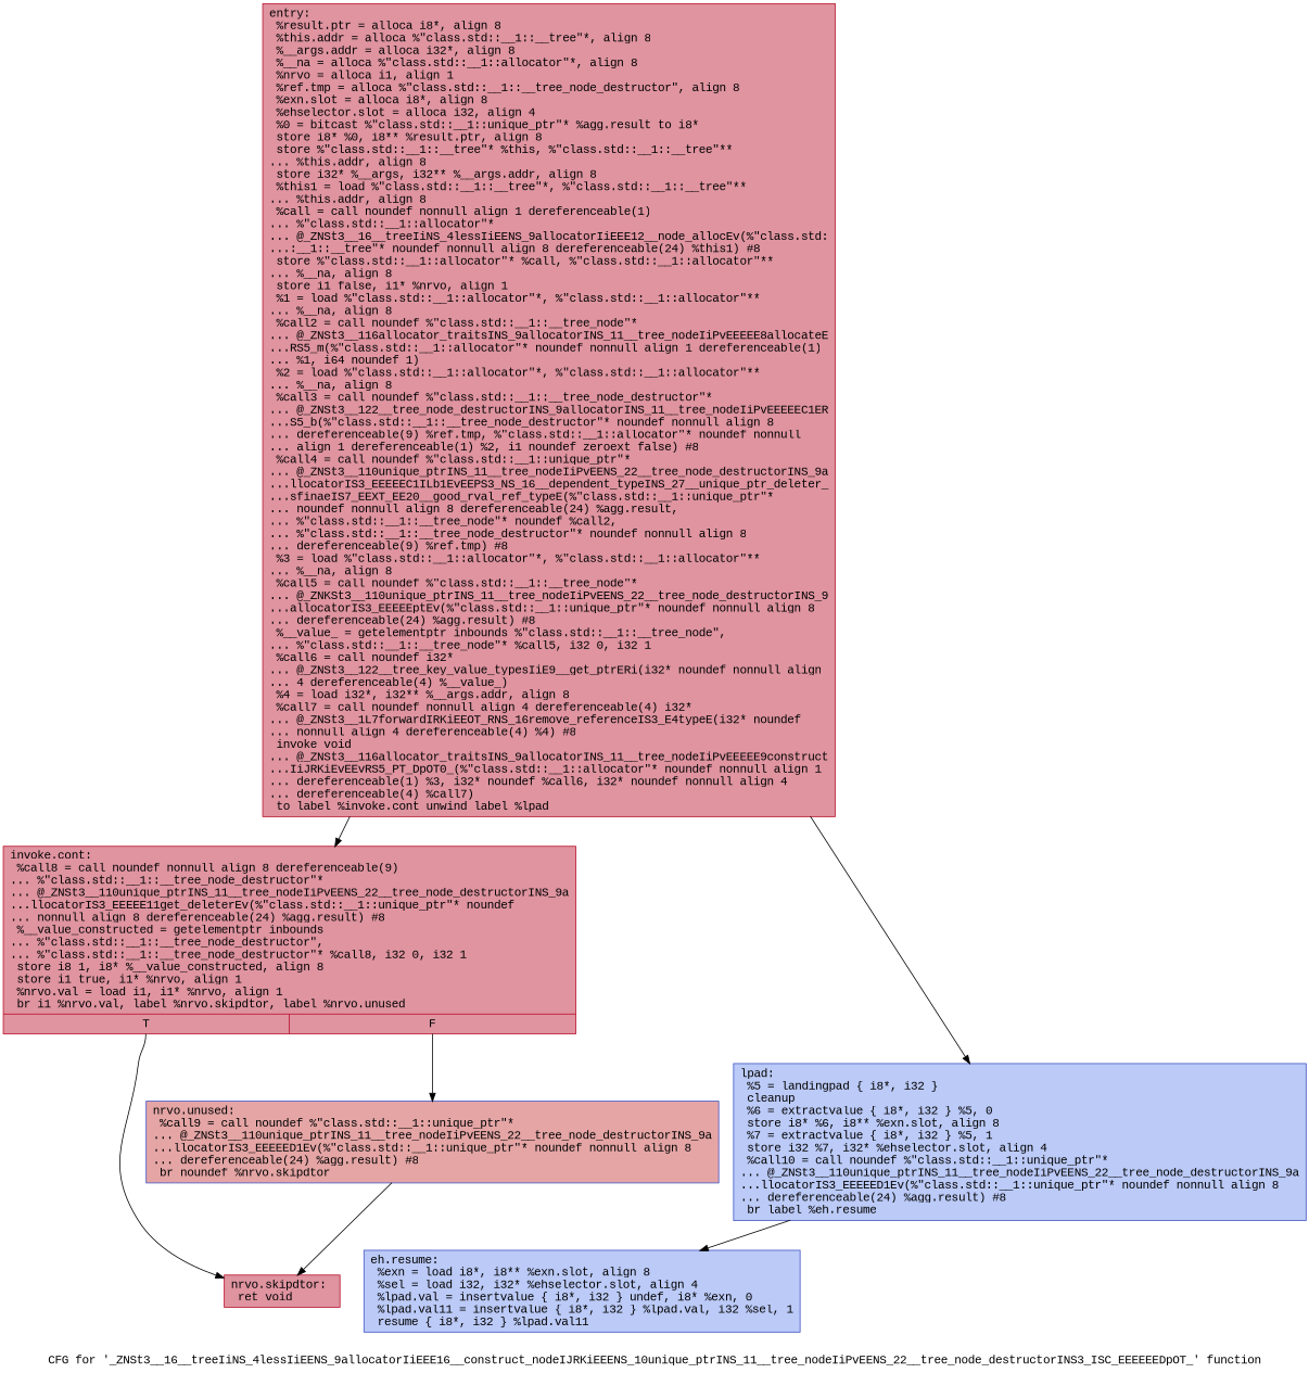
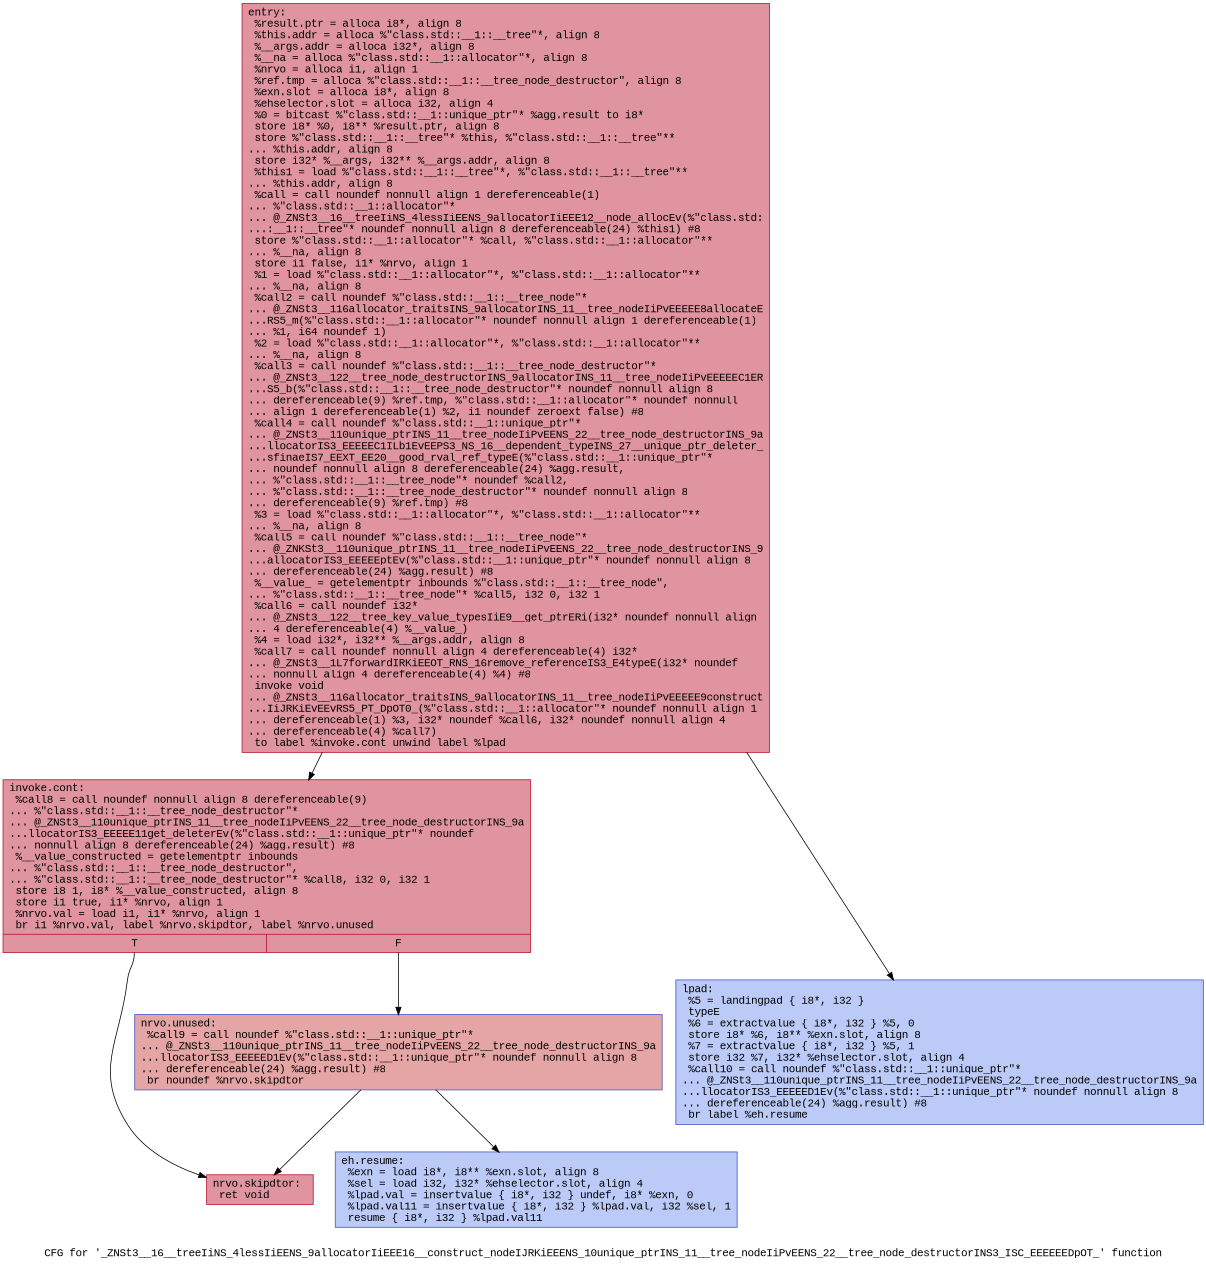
  digraph {
    fontname="Liberation Mono"
    label="CFG for '_ZNSt3__16__treeIiNS_4lessIiEENS_9allocatorIiEEE16__construct_nodeIJRKiEEENS_10unique_ptrINS_11__tree_nodeIiPvEENS_22__tree_node_destructorINS3_ISC_EEEEEEDpOT_' function"
    node [color="#b70d28ff" fillcolor="#b70d2870" fontname="Liberation Mono" shape=record style=filled]
    edge [fontname="Liberation Mono"]
    n1 [label="{entry:\l  %result.ptr = alloca i8*, align 8\l  %this.addr = alloca %\"class.std::__1::__tree\"*, align 8\l  %__args.addr = alloca i32*, align 8\l  %__na = alloca %\"class.std::__1::allocator\"*, align 8\l  %nrvo = alloca i1, align 1\l  %ref.tmp = alloca %\"class.std::__1::__tree_node_destructor\", align 8\l  %exn.slot = alloca i8*, align 8\l  %ehselector.slot = alloca i32, align 4\l  %0 = bitcast %\"class.std::__1::unique_ptr\"* %agg.result to i8*\l  store i8* %0, i8** %result.ptr, align 8\l  store %\"class.std::__1::__tree\"* %this, %\"class.std::__1::__tree\"**\l... %this.addr, align 8\l  store i32* %__args, i32** %__args.addr, align 8\l  %this1 = load %\"class.std::__1::__tree\"*, %\"class.std::__1::__tree\"**\l... %this.addr, align 8\l  %call = call noundef nonnull align 1 dereferenceable(1)\l... %\"class.std::__1::allocator\"*\l... @_ZNSt3__16__treeIiNS_4lessIiEENS_9allocatorIiEEE12__node_allocEv(%\"class.std:\l...:__1::__tree\"* noundef nonnull align 8 dereferenceable(24) %this1) #8\l  store %\"class.std::__1::allocator\"* %call, %\"class.std::__1::allocator\"**\l... %__na, align 8\l  store i1 false, i1* %nrvo, align 1\l  %1 = load %\"class.std::__1::allocator\"*, %\"class.std::__1::allocator\"**\l... %__na, align 8\l  %call2 = call noundef %\"class.std::__1::__tree_node\"*\l... @_ZNSt3__116allocator_traitsINS_9allocatorINS_11__tree_nodeIiPvEEEEE8allocateE\l...RS5_m(%\"class.std::__1::allocator\"* noundef nonnull align 1 dereferenceable(1)\l... %1, i64 noundef 1)\l  %2 = load %\"class.std::__1::allocator\"*, %\"class.std::__1::allocator\"**\l... %__na, align 8\l  %call3 = call noundef %\"class.std::__1::__tree_node_destructor\"*\l... @_ZNSt3__122__tree_node_destructorINS_9allocatorINS_11__tree_nodeIiPvEEEEEC1ER\l...S5_b(%\"class.std::__1::__tree_node_destructor\"* noundef nonnull align 8\l... dereferenceable(9) %ref.tmp, %\"class.std::__1::allocator\"* noundef nonnull\l... align 1 dereferenceable(1) %2, i1 noundef zeroext false) #8\l  %call4 = call noundef %\"class.std::__1::unique_ptr\"*\l... @_ZNSt3__110unique_ptrINS_11__tree_nodeIiPvEENS_22__tree_node_destructorINS_9a\l...llocatorIS3_EEEEEC1ILb1EvEEPS3_NS_16__dependent_typeINS_27__unique_ptr_deleter_\l...sfinaeIS7_EEXT_EE20__good_rval_ref_typeE(%\"class.std::__1::unique_ptr\"*\l... noundef nonnull align 8 dereferenceable(24) %agg.result,\l... %\"class.std::__1::__tree_node\"* noundef %call2,\l... %\"class.std::__1::__tree_node_destructor\"* noundef nonnull align 8\l... dereferenceable(9) %ref.tmp) #8\l  %3 = load %\"class.std::__1::allocator\"*, %\"class.std::__1::allocator\"**\l... %__na, align 8\l  %call5 = call noundef %\"class.std::__1::__tree_node\"*\l... @_ZNKSt3__110unique_ptrINS_11__tree_nodeIiPvEENS_22__tree_node_destructorINS_9\l...allocatorIS3_EEEEEptEv(%\"class.std::__1::unique_ptr\"* noundef nonnull align 8\l... dereferenceable(24) %agg.result) #8\l  %__value_ = getelementptr inbounds %\"class.std::__1::__tree_node\",\l... %\"class.std::__1::__tree_node\"* %call5, i32 0, i32 1\l  %call6 = call noundef i32*\l... @_ZNSt3__122__tree_key_value_typesIiE9__get_ptrERi(i32* noundef nonnull align\l... 4 dereferenceable(4) %__value_)\l  %4 = load i32*, i32** %__args.addr, align 8\l  %call7 = call noundef nonnull align 4 dereferenceable(4) i32*\l... @_ZNSt3__1L7forwardIRKiEEOT_RNS_16remove_referenceIS3_E4typeE(i32* noundef\l... nonnull align 4 dereferenceable(4) %4) #8\l  invoke void\l... @_ZNSt3__116allocator_traitsINS_9allocatorINS_11__tree_nodeIiPvEEEEE9construct\l...IiJRKiEvEEvRS5_PT_DpOT0_(%\"class.std::__1::allocator\"* noundef nonnull align 1\l... dereferenceable(1) %3, i32* noundef %call6, i32* noundef nonnull align 4\l... dereferenceable(4) %call7)\l          to label %invoke.cont unwind label %lpad\l}"]
    n2 [label="{invoke.cont:                                      \l  %call8 = call noundef nonnull align 8 dereferenceable(9)\l... %\"class.std::__1::__tree_node_destructor\"*\l... @_ZNSt3__110unique_ptrINS_11__tree_nodeIiPvEENS_22__tree_node_destructorINS_9a\l...llocatorIS3_EEEEE11get_deleterEv(%\"class.std::__1::unique_ptr\"* noundef\l... nonnull align 8 dereferenceable(24) %agg.result) #8\l  %__value_constructed = getelementptr inbounds\l... %\"class.std::__1::__tree_node_destructor\",\l... %\"class.std::__1::__tree_node_destructor\"* %call8, i32 0, i32 1\l  store i8 1, i8* %__value_constructed, align 8\l  store i1 true, i1* %nrvo, align 1\l  %nrvo.val = load i1, i1* %nrvo, align 1\l  br i1 %nrvo.val, label %nrvo.skipdtor, label %nrvo.unused\l|{<s0>T|<s1>F}}"]
-   n3 [color="#3d50c3ff" fillcolor="#6687ed70" label="{lpad:                                             \l  %5 = landingpad \{ i8*, i32 \}\l          cleanup\l  %6 = extractvalue \{ i8*, i32 \} %5, 0\l  store i8* %6, i8** %exn.slot, align 8\l  %7 = extractvalue \{ i8*, i32 \} %5, 1\l  store i32 %7, i32* %ehselector.slot, align 4\l  %call10 = call noundef %\"class.std::__1::unique_ptr\"*\l... @_ZNSt3__110unique_ptrINS_11__tree_nodeIiPvEENS_22__tree_node_destructorINS_9a\l...llocatorIS3_EEEEED1Ev(%\"class.std::__1::unique_ptr\"* noundef nonnull align 8\l... dereferenceable(24) %agg.result) #8\l  br label %eh.resume\l}"]
+   n3 [color="#3d50c3ff" fillcolor="#6687ed70" label="{lpad:                                             \l  %5 = landingpad \{ i8*, i32 \}\l          typeE\l  %6 = extractvalue \{ i8*, i32 \} %5, 0\l  store i8* %6, i8** %exn.slot, align 8\l  %7 = extractvalue \{ i8*, i32 \} %5, 1\l  store i32 %7, i32* %ehselector.slot, align 4\l  %call10 = call noundef %\"class.std::__1::unique_ptr\"*\l... @_ZNSt3__110unique_ptrINS_11__tree_nodeIiPvEENS_22__tree_node_destructorINS_9a\l...llocatorIS3_EEEEED1Ev(%\"class.std::__1::unique_ptr\"* noundef nonnull align 8\l... dereferenceable(24) %agg.result) #8\l  br label %eh.resume\l}"]
    n4 [label="{nrvo.skipdtor:                                    \l  ret void\l}"]
    n5 [color="#3d50c3ff" fillcolor="#c5333470" label="{nrvo.unused:                                      \l  %call9 = call noundef %\"class.std::__1::unique_ptr\"*\l... @_ZNSt3__110unique_ptrINS_11__tree_nodeIiPvEENS_22__tree_node_destructorINS_9a\l...llocatorIS3_EEEEED1Ev(%\"class.std::__1::unique_ptr\"* noundef nonnull align 8\l... dereferenceable(24) %agg.result) #8\l  br noundef %nrvo.skipdtor\l}"]
    n6 [color="#3d50c3ff" fillcolor="#6687ed70" label="{eh.resume:                                        \l  %exn = load i8*, i8** %exn.slot, align 8\l  %sel = load i32, i32* %ehselector.slot, align 4\l  %lpad.val = insertvalue \{ i8*, i32 \} undef, i8* %exn, 0\l  %lpad.val11 = insertvalue \{ i8*, i32 \} %lpad.val, i32 %sel, 1\l  resume \{ i8*, i32 \} %lpad.val11\l}"]
    n1 -> n2
    n1 -> n3
    n2 -> n4 [tailport=s0]
    n2 -> n5 [tailport=s1]
-   n3 -> n6
+   n5 -> n6
    n5 -> n4
  }
